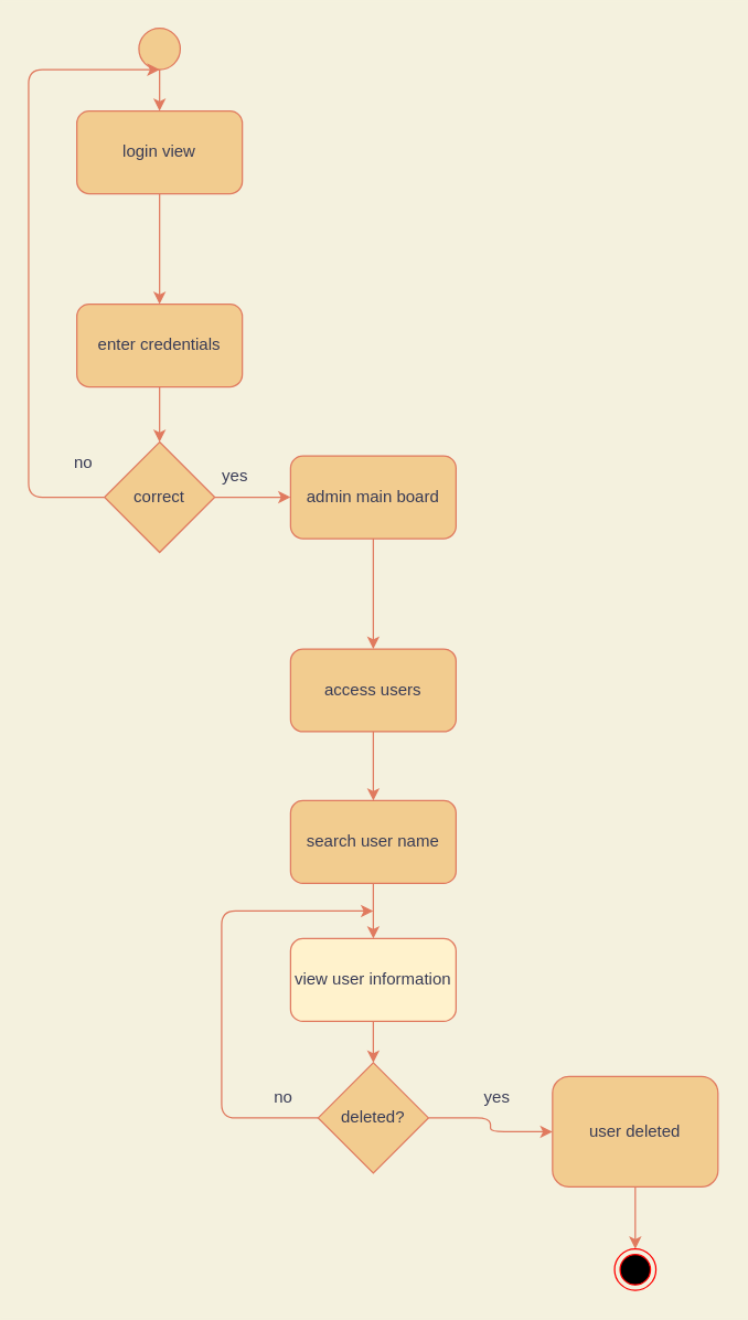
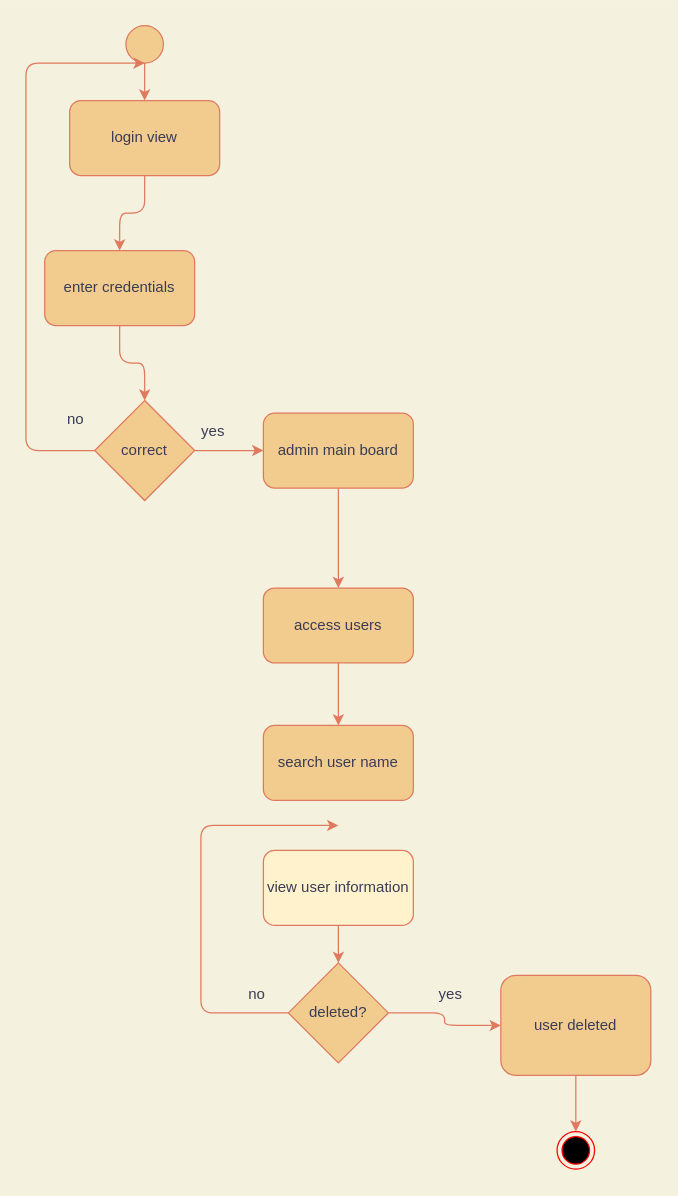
  <mxCell id="0" />
  <mxCell id="1" parent="0" />
  <mxCell id="2" style="edgeStyle=orthogonalEdgeStyle;curved=0;rounded=1;sketch=0;orthogonalLoop=1;jettySize=auto;html=1;fontColor=#393C56;strokeColor=#E07A5F;fillColor=#F2CC8F;" parent="1" source="3" target="5" edge="1"><mxGeometry relative="1" as="geometry"><mxPoint x="115" y="110" as="targetPoint" /></mxGeometry></mxCell>
  <mxCell id="3" value="" style="ellipse;whiteSpace=wrap;html=1;aspect=fixed;rounded=0;sketch=0;fontColor=#393C56;strokeColor=#E07A5F;fillColor=#F2CC8F;" parent="1" vertex="1"><mxGeometry x="100" y="20" width="30" height="30" as="geometry" /></mxCell>
  <mxCell id="4" value="" style="edgeStyle=orthogonalEdgeStyle;curved=0;rounded=1;sketch=0;orthogonalLoop=1;jettySize=auto;html=1;fontColor=#393C56;strokeColor=#E07A5F;fillColor=#F2CC8F;" parent="1" source="5" target="7" edge="1"><mxGeometry relative="1" as="geometry" /></mxCell>
  <mxCell id="5" value="login view" style="rounded=1;whiteSpace=wrap;html=1;sketch=0;fontColor=#393C56;strokeColor=#E07A5F;fillColor=#F2CC8F;" parent="1" vertex="1"><mxGeometry x="55" y="80" width="120" height="60" as="geometry" /></mxCell>
  <mxCell id="6" style="edgeStyle=orthogonalEdgeStyle;curved=0;rounded=1;sketch=0;orthogonalLoop=1;jettySize=auto;html=1;entryX=0.5;entryY=0;entryDx=0;entryDy=0;fontColor=#393C56;strokeColor=#E07A5F;fillColor=#F2CC8F;" parent="1" source="7" target="10" edge="1"><mxGeometry relative="1" as="geometry" /></mxCell>
- <mxCell id="7" value="enter credentials" style="whiteSpace=wrap;html=1;fillColor=#F2CC8F;strokeColor=#E07A5F;fontColor=#393C56;rounded=1;sketch=0;" parent="1" vertex="1"><mxGeometry x="55" y="220" width="120" height="60" as="geometry" /></mxCell>
+ <mxCell id="7" value="enter credentials" style="whiteSpace=wrap;html=1;fillColor=#F2CC8F;strokeColor=#E07A5F;fontColor=#393C56;rounded=1;sketch=0;" parent="1" vertex="1"><mxGeometry x="35" y="200" width="120" height="60" as="geometry" /></mxCell>
  <mxCell id="8" style="edgeStyle=orthogonalEdgeStyle;curved=0;rounded=1;sketch=0;orthogonalLoop=1;jettySize=auto;html=1;fontColor=#393C56;strokeColor=#E07A5F;fillColor=#F2CC8F;" parent="1" source="10" edge="1"><mxGeometry relative="1" as="geometry"><mxPoint x="115" y="50" as="targetPoint" /><Array as="points"><mxPoint x="20" y="360" /><mxPoint x="20" y="50" /></Array></mxGeometry></mxCell>
  <mxCell id="9" style="edgeStyle=orthogonalEdgeStyle;curved=0;rounded=1;sketch=0;orthogonalLoop=1;jettySize=auto;html=1;fontColor=#393C56;strokeColor=#E07A5F;fillColor=#F2CC8F;" parent="1" source="10" target="14" edge="1"><mxGeometry relative="1" as="geometry"><mxPoint x="210" y="360" as="targetPoint" /></mxGeometry></mxCell>
  <mxCell id="10" value="correct" style="rhombus;whiteSpace=wrap;html=1;rounded=0;sketch=0;fontColor=#393C56;strokeColor=#E07A5F;fillColor=#F2CC8F;" parent="1" vertex="1"><mxGeometry x="75" y="320" width="80" height="80" as="geometry" /></mxCell>
  <mxCell id="11" value="yes" style="text;html=1;strokeColor=none;fillColor=none;align=center;verticalAlign=middle;whiteSpace=wrap;rounded=0;sketch=0;fontColor=#393C56;" parent="1" vertex="1"><mxGeometry x="140" y="330" width="60" height="30" as="geometry" /></mxCell>
  <mxCell id="12" value="no" style="text;html=1;strokeColor=none;fillColor=none;align=center;verticalAlign=middle;whiteSpace=wrap;rounded=0;sketch=0;fontColor=#393C56;" parent="1" vertex="1"><mxGeometry x="30" y="320" width="60" height="30" as="geometry" /></mxCell>
  <mxCell id="13" value="" style="edgeStyle=orthogonalEdgeStyle;curved=0;rounded=1;sketch=0;orthogonalLoop=1;jettySize=auto;html=1;fontColor=#393C56;strokeColor=#E07A5F;fillColor=#F2CC8F;" parent="1" source="14" target="16" edge="1"><mxGeometry relative="1" as="geometry" /></mxCell>
  <mxCell id="14" value="admin main board" style="rounded=1;whiteSpace=wrap;html=1;sketch=0;fontColor=#393C56;strokeColor=#E07A5F;fillColor=#F2CC8F;" parent="1" vertex="1"><mxGeometry x="210" y="330" width="120" height="60" as="geometry" /></mxCell>
  <mxCell id="15" value="" style="edgeStyle=orthogonalEdgeStyle;curved=0;rounded=1;sketch=0;orthogonalLoop=1;jettySize=auto;html=1;fontColor=#393C56;strokeColor=#E07A5F;fillColor=#F2CC8F;" parent="1" source="16" target="18" edge="1"><mxGeometry relative="1" as="geometry"><mxPoint x="270" y="610" as="targetPoint" /></mxGeometry></mxCell>
  <mxCell id="16" value="access users" style="whiteSpace=wrap;html=1;fillColor=#F2CC8F;strokeColor=#E07A5F;fontColor=#393C56;rounded=1;sketch=0;" parent="1" vertex="1"><mxGeometry x="210" y="470" width="120" height="60" as="geometry" /></mxCell>
- <mxCell id="17" style="edgeStyle=orthogonalEdgeStyle;curved=0;rounded=1;sketch=0;orthogonalLoop=1;jettySize=auto;html=1;fontColor=#393C56;strokeColor=#E07A5F;fillColor=#F2CC8F;" parent="1" source="18" target="20" edge="1"><mxGeometry relative="1" as="geometry"><mxPoint x="270" y="675" as="targetPoint" /></mxGeometry></mxCell>
  <mxCell id="18" value="search user name" style="rounded=1;whiteSpace=wrap;html=1;sketch=0;fontColor=#393C56;strokeColor=#E07A5F;fillColor=#F2CC8F;" parent="1" vertex="1"><mxGeometry x="210" y="580" width="120" height="60" as="geometry" /></mxCell>
  <mxCell id="19" style="edgeStyle=orthogonalEdgeStyle;curved=0;rounded=1;sketch=0;orthogonalLoop=1;jettySize=auto;html=1;fontColor=#393C56;strokeColor=#E07A5F;fillColor=#F2CC8F;" parent="1" source="20" target="23" edge="1"><mxGeometry relative="1" as="geometry"><mxPoint x="270" y="775" as="targetPoint" /></mxGeometry></mxCell>
  <mxCell id="20" value="view user information" style="rounded=1;whiteSpace=wrap;html=1;sketch=0;fontColor=#393C56;strokeColor=#E07A5F;fillColor=#fff2cc;" parent="1" vertex="1"><mxGeometry x="210" y="680" width="120" height="60" as="geometry" /></mxCell>
  <mxCell id="21" style="edgeStyle=orthogonalEdgeStyle;curved=0;rounded=1;sketch=0;orthogonalLoop=1;jettySize=auto;html=1;fontColor=#393C56;strokeColor=#E07A5F;fillColor=#F2CC8F;" parent="1" source="23" target="25" edge="1"><mxGeometry relative="1" as="geometry"><mxPoint x="380" y="810" as="targetPoint" /></mxGeometry></mxCell>
  <mxCell id="22" style="edgeStyle=orthogonalEdgeStyle;curved=0;rounded=1;sketch=0;orthogonalLoop=1;jettySize=auto;html=1;fontColor=#393C56;strokeColor=#E07A5F;fillColor=#F2CC8F;" parent="1" source="23" edge="1"><mxGeometry relative="1" as="geometry"><mxPoint x="270" y="660" as="targetPoint" /><Array as="points"><mxPoint x="160" y="810" /><mxPoint x="160" y="660" /></Array></mxGeometry></mxCell>
  <mxCell id="23" value="deleted?" style="rhombus;whiteSpace=wrap;html=1;rounded=0;sketch=0;fontColor=#393C56;strokeColor=#E07A5F;fillColor=#F2CC8F;" parent="1" vertex="1"><mxGeometry x="230" y="770" width="80" height="80" as="geometry" /></mxCell>
  <mxCell id="24" style="edgeStyle=orthogonalEdgeStyle;curved=0;rounded=1;sketch=0;orthogonalLoop=1;jettySize=auto;html=1;fontColor=#393C56;strokeColor=#E07A5F;fillColor=#F2CC8F;" parent="1" source="25" target="28" edge="1"><mxGeometry relative="1" as="geometry"><mxPoint x="460" y="920" as="targetPoint" /></mxGeometry></mxCell>
  <mxCell id="25" value="user deleted" style="rounded=1;whiteSpace=wrap;html=1;sketch=0;fontColor=#393C56;strokeColor=#E07A5F;fillColor=#F2CC8F;" parent="1" vertex="1"><mxGeometry x="400" y="780" width="120" height="80" as="geometry" /></mxCell>
  <mxCell id="26" value="yes" style="text;html=1;strokeColor=none;fillColor=none;align=center;verticalAlign=middle;whiteSpace=wrap;rounded=0;sketch=0;fontColor=#393C56;" parent="1" vertex="1"><mxGeometry x="330" y="780" width="60" height="30" as="geometry" /></mxCell>
  <mxCell id="27" value="no" style="text;html=1;strokeColor=none;fillColor=none;align=center;verticalAlign=middle;whiteSpace=wrap;rounded=0;sketch=0;fontColor=#393C56;" parent="1" vertex="1"><mxGeometry x="175" y="780" width="60" height="30" as="geometry" /></mxCell>
  <mxCell id="28" value="" style="ellipse;html=1;shape=endState;fillColor=#000000;strokeColor=#ff0000;rounded=0;sketch=0;fontColor=#393C56;" parent="1" vertex="1"><mxGeometry x="445" y="905" width="30" height="30" as="geometry" /></mxCell>
